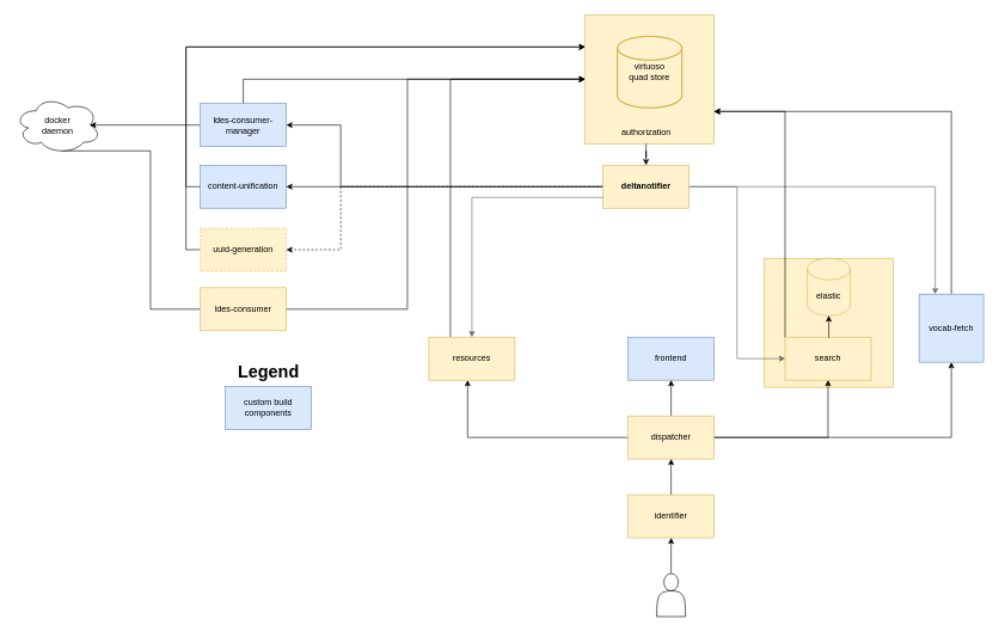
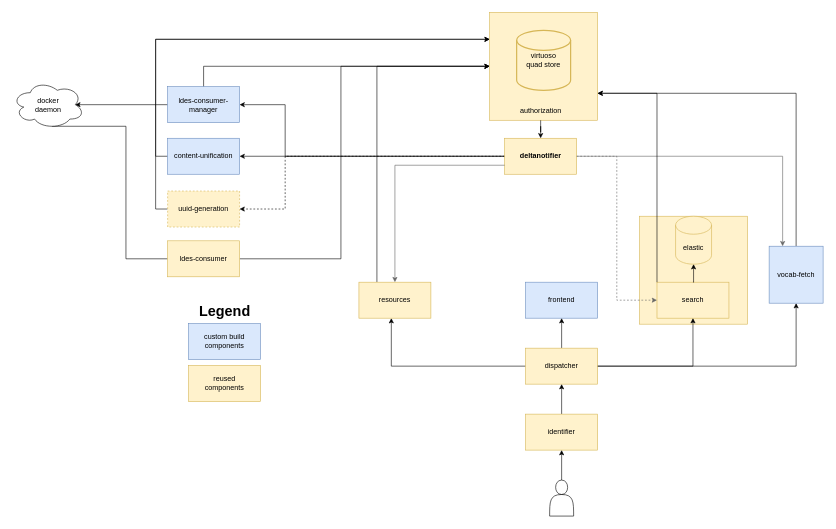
  <mxCell id="0" />
  <mxCell id="1" parent="0" />
  <mxCell id="2" value="" style="group" parent="1" vertex="1" connectable="0"><mxGeometry x="816" width="180" height="180" as="geometry" y="20" /></mxCell>
  <mxCell id="3" value="&lt;br&gt;mu-authorization" style="whiteSpace=wrap;html=1;aspect=fixed;fillColor=#fff2cc;strokeColor=#d6b656;" parent="2" vertex="1"><mxGeometry width="180" height="180" as="geometry" /></mxCell>
  <mxCell id="4" value="virtuoso&lt;br&gt;quad store" style="strokeWidth=2;html=1;shape=mxgraph.flowchart.database;whiteSpace=wrap;fillColor=#fff2cc;strokeColor=#d6b656;" parent="2" vertex="1"><mxGeometry x="45" y="30" width="90" height="100" as="geometry" /></mxCell>
  <mxCell id="5" value="&lt;span style=&quot;font-weight: normal;&quot;&gt;&lt;font style=&quot;font-size: 12px;&quot;&gt;authorization&lt;/font&gt;&lt;/span&gt;" style="text;strokeColor=none;fillColor=none;html=1;fontSize=24;fontStyle=1;verticalAlign=middle;align=center;" parent="2" vertex="1"><mxGeometry x="35" y="140" width="100" height="40" as="geometry" /></mxCell>
  <mxCell id="6" style="edgeStyle=orthogonalEdgeStyle;rounded=0;orthogonalLoop=1;jettySize=auto;html=1;exitX=1;exitY=0.5;exitDx=0;exitDy=0;entryX=0.25;entryY=0;entryDx=0;entryDy=0;fillColor=#f5f5f5;strokeColor=#666666;" parent="1" source="10" target="31" edge="1"><mxGeometry relative="1" as="geometry" /></mxCell>
  <mxCell id="7" style="edgeStyle=orthogonalEdgeStyle;rounded=0;orthogonalLoop=1;jettySize=auto;html=1;exitX=0;exitY=0.5;exitDx=0;exitDy=0;" edge="1" parent="1" source="10" target="40"><mxGeometry relative="1" as="geometry" /></mxCell>
  <mxCell id="8" style="edgeStyle=orthogonalEdgeStyle;rounded=0;orthogonalLoop=1;jettySize=auto;html=1;exitX=0;exitY=0.5;exitDx=0;exitDy=0;entryX=1;entryY=0.5;entryDx=0;entryDy=0;dashed=1;" edge="1" parent="1" source="10" target="42"><mxGeometry relative="1" as="geometry"><Array as="points"><mxPoint x="475" y="260" /><mxPoint x="475" y="348" /></Array></mxGeometry></mxCell>
  <mxCell id="9" style="edgeStyle=orthogonalEdgeStyle;rounded=0;orthogonalLoop=1;jettySize=auto;html=1;exitX=0;exitY=0.5;exitDx=0;exitDy=0;entryX=1;entryY=0.5;entryDx=0;entryDy=0;" edge="1" parent="1" source="10" target="45"><mxGeometry relative="1" as="geometry"><Array as="points"><mxPoint x="475" y="260" /><mxPoint x="475" y="174" /></Array></mxGeometry></mxCell>
  <mxCell id="10" value="deltanotifier" style="rounded=0;whiteSpace=wrap;html=1;fillColor=#fff2cc;strokeColor=#d6b656;fontStyle=1" parent="1" vertex="1"><mxGeometry x="841" y="230" width="120" height="60" as="geometry" /></mxCell>
  <mxCell id="11" style="edgeStyle=orthogonalEdgeStyle;rounded=0;orthogonalLoop=1;jettySize=auto;html=1;exitX=0.5;exitY=1;exitDx=0;exitDy=0;" parent="1" source="5" target="10" edge="1"><mxGeometry relative="1" as="geometry" /></mxCell>
  <mxCell id="12" value="frontend" style="rounded=0;whiteSpace=wrap;html=1;fillColor=#dae8fc;strokeColor=#6c8ebf;" parent="1" vertex="1"><mxGeometry x="876" y="470" width="120" height="60" as="geometry" /></mxCell>
  <mxCell id="13" style="edgeStyle=orthogonalEdgeStyle;rounded=0;orthogonalLoop=1;jettySize=auto;html=1;exitX=0;exitY=0.5;exitDx=0;exitDy=0;entryX=0.45;entryY=1;entryDx=0;entryDy=0;entryPerimeter=0;" parent="1" source="16" target="38" edge="1"><mxGeometry relative="1" as="geometry"><mxPoint x="569" y="573" as="targetPoint" /></mxGeometry></mxCell>
  <mxCell id="14" style="edgeStyle=orthogonalEdgeStyle;rounded=0;orthogonalLoop=1;jettySize=auto;html=1;exitX=0.5;exitY=0;exitDx=0;exitDy=0;entryX=0.5;entryY=1;entryDx=0;entryDy=0;" parent="1" source="16" target="12" edge="1"><mxGeometry relative="1" as="geometry" /></mxCell>
  <mxCell id="15" style="edgeStyle=orthogonalEdgeStyle;rounded=0;orthogonalLoop=1;jettySize=auto;html=1;exitX=1;exitY=0.5;exitDx=0;exitDy=0;" parent="1" source="16" target="31" edge="1"><mxGeometry relative="1" as="geometry" /></mxCell>
  <mxCell id="16" value="dispatcher" style="rounded=0;whiteSpace=wrap;html=1;fillColor=#fff2cc;strokeColor=#d6b656;" parent="1" vertex="1"><mxGeometry x="876" y="580" width="120" height="60" as="geometry" /></mxCell>
  <mxCell id="17" style="edgeStyle=orthogonalEdgeStyle;rounded=0;orthogonalLoop=1;jettySize=auto;html=1;exitX=0.5;exitY=0;exitDx=0;exitDy=0;" parent="1" source="18" target="16" edge="1"><mxGeometry relative="1" as="geometry" /></mxCell>
  <mxCell id="18" value="identifier" style="rounded=0;whiteSpace=wrap;html=1;fillColor=#fff2cc;strokeColor=#d6b656;" parent="1" vertex="1"><mxGeometry x="876" y="690" width="120" height="60" as="geometry" /></mxCell>
  <mxCell id="19" style="edgeStyle=orthogonalEdgeStyle;rounded=0;orthogonalLoop=1;jettySize=auto;html=1;exitX=0.5;exitY=0;exitDx=0;exitDy=0;entryX=0.5;entryY=1;entryDx=0;entryDy=0;" parent="1" source="20" target="18" edge="1"><mxGeometry relative="1" as="geometry" /></mxCell>
  <mxCell id="20" value="" style="shape=actor;whiteSpace=wrap;html=1;" parent="1" vertex="1"><mxGeometry x="916" y="800" width="40" height="60" as="geometry" /></mxCell>
  <mxCell id="21" value="" style="group" parent="1" vertex="1" connectable="0"><mxGeometry x="1066" y="360" width="180" height="180" as="geometry" /></mxCell>
  <mxCell id="22" value="" style="whiteSpace=wrap;html=1;aspect=fixed;fillColor=#fff2cc;strokeColor=#d6b656;" parent="21" vertex="1"><mxGeometry width="180" height="180" as="geometry" /></mxCell>
  <mxCell id="23" value="" style="group" parent="21" vertex="1" connectable="0"><mxGeometry x="29" y="20" width="120" height="150" as="geometry" /></mxCell>
  <mxCell id="24" value="search" style="rounded=0;whiteSpace=wrap;html=1;fillColor=#fff2cc;strokeColor=#d6b656;" parent="23" vertex="1"><mxGeometry y="90" width="120" height="60" as="geometry" /></mxCell>
  <mxCell id="25" value="elastic" style="shape=cylinder3;whiteSpace=wrap;html=1;boundedLbl=1;backgroundOutline=1;size=15;fillColor=#fff2cc;strokeColor=#d6b656;" parent="21" vertex="1"><mxGeometry x="60" width="60" height="80" as="geometry" /></mxCell>
  <mxCell id="26" style="edgeStyle=orthogonalEdgeStyle;rounded=0;orthogonalLoop=1;jettySize=auto;html=1;exitX=0.5;exitY=0;exitDx=0;exitDy=0;entryX=0.5;entryY=1;entryDx=0;entryDy=0;entryPerimeter=0;" parent="21" source="24" target="25" edge="1"><mxGeometry relative="1" as="geometry"><mxPoint x="59" y="80" as="targetPoint" /></mxGeometry></mxCell>
- <mxCell id="27" style="edgeStyle=orthogonalEdgeStyle;rounded=0;orthogonalLoop=1;jettySize=auto;html=1;exitX=1;exitY=0.5;exitDx=0;exitDy=0;entryX=0;entryY=0.5;entryDx=0;entryDy=0;fillColor=#f5f5f5;strokeColor=#666666;" parent="1" source="10" target="24" edge="1"><mxGeometry relative="1" as="geometry" /></mxCell>
+ <mxCell id="27" style="edgeStyle=orthogonalEdgeStyle;rounded=0;orthogonalLoop=1;jettySize=auto;html=1;exitX=1;exitY=0.5;exitDx=0;exitDy=0;entryX=0;entryY=0.5;entryDx=0;entryDy=0;fillColor=#f5f5f5;strokeColor=#666666;dashed=1;" parent="1" source="10" target="24" edge="1"><mxGeometry relative="1" as="geometry" /></mxCell>
  <mxCell id="28" style="edgeStyle=orthogonalEdgeStyle;rounded=0;orthogonalLoop=1;jettySize=auto;html=1;exitX=0;exitY=0.75;exitDx=0;exitDy=0;entryX=0.5;entryY=0;entryDx=0;entryDy=0;fillColor=#f5f5f5;strokeColor=#666666;" parent="1" source="10" target="38" edge="1"><mxGeometry relative="1" as="geometry"><mxPoint x="345" y="326" as="targetPoint" /></mxGeometry></mxCell>
  <mxCell id="29" style="edgeStyle=orthogonalEdgeStyle;rounded=0;orthogonalLoop=1;jettySize=auto;html=1;exitX=1;exitY=0.5;exitDx=0;exitDy=0;" parent="1" source="16" target="24" edge="1"><mxGeometry relative="1" as="geometry" /></mxCell>
  <mxCell id="30" style="edgeStyle=orthogonalEdgeStyle;rounded=0;orthogonalLoop=1;jettySize=auto;html=1;exitX=0.5;exitY=0;exitDx=0;exitDy=0;entryX=1;entryY=0.75;entryDx=0;entryDy=0;" parent="1" source="31" target="3" edge="1"><mxGeometry relative="1" as="geometry" /></mxCell>
  <mxCell id="31" value="vocab-fetch" style="rounded=0;whiteSpace=wrap;html=1;fillColor=#dae8fc;strokeColor=#6c8ebf;" parent="1" vertex="1"><mxGeometry x="1282" y="410" width="90" height="95" as="geometry" /></mxCell>
  <mxCell id="32" style="edgeStyle=orthogonalEdgeStyle;rounded=0;orthogonalLoop=1;jettySize=auto;html=1;exitX=0;exitY=0;exitDx=0;exitDy=0;entryX=1;entryY=0.75;entryDx=0;entryDy=0;" parent="1" source="24" target="3" edge="1"><mxGeometry relative="1" as="geometry" /></mxCell>
  <mxCell id="33" value="" style="group" parent="1" vertex="1" connectable="0"><mxGeometry x="314" y="499" width="120" height="170" as="geometry" /></mxCell>
+ <mxCell id="34" value="reused&lt;br&gt;components" style="rounded=0;whiteSpace=wrap;html=1;fillColor=#fff2cc;strokeColor=#d6b656;" parent="33" vertex="1"><mxGeometry y="110" width="120" height="60" as="geometry" /></mxCell>
  <mxCell id="35" value="custom build components" style="rounded=0;whiteSpace=wrap;html=1;fillColor=#dae8fc;strokeColor=#6c8ebf;" parent="33" vertex="1"><mxGeometry y="40" width="120" height="60" as="geometry" /></mxCell>
  <mxCell id="36" value="Legend" style="text;strokeColor=none;fillColor=none;html=1;fontSize=24;fontStyle=1;verticalAlign=middle;align=center;" parent="33" vertex="1"><mxGeometry x="10" width="100" height="40" as="geometry" /></mxCell>
  <mxCell id="37" style="edgeStyle=orthogonalEdgeStyle;rounded=0;orthogonalLoop=1;jettySize=auto;html=1;exitX=0.25;exitY=0;exitDx=0;exitDy=0;entryX=0;entryY=0.5;entryDx=0;entryDy=0;" edge="1" parent="1" source="38" target="3"><mxGeometry relative="1" as="geometry" /></mxCell>
  <mxCell id="38" value="resources" style="rounded=0;whiteSpace=wrap;html=1;fillColor=#fff2cc;strokeColor=#d6b656;" vertex="1" parent="1"><mxGeometry x="598" y="470" width="120" height="60" as="geometry" /></mxCell>
  <mxCell id="39" style="edgeStyle=orthogonalEdgeStyle;rounded=0;orthogonalLoop=1;jettySize=auto;html=1;exitX=0;exitY=0.5;exitDx=0;exitDy=0;entryX=0;entryY=0.25;entryDx=0;entryDy=0;" edge="1" parent="1" source="40" target="3"><mxGeometry relative="1" as="geometry" /></mxCell>
  <mxCell id="40" value="content-unification" style="rounded=0;whiteSpace=wrap;html=1;fillColor=#dae8fc;strokeColor=#6c8ebf;" vertex="1" parent="1"><mxGeometry x="279" y="230" width="120" height="60" as="geometry" /></mxCell>
  <mxCell id="41" style="edgeStyle=orthogonalEdgeStyle;rounded=0;orthogonalLoop=1;jettySize=auto;html=1;exitX=0;exitY=0.5;exitDx=0;exitDy=0;entryX=0;entryY=0.25;entryDx=0;entryDy=0;" edge="1" parent="1" source="42" target="3"><mxGeometry relative="1" as="geometry" /></mxCell>
  <mxCell id="42" value="uuid-generation" style="rounded=0;whiteSpace=wrap;html=1;fillColor=#fff2cc;strokeColor=#d6b656;dashed=1;" vertex="1" parent="1"><mxGeometry x="279" y="318" width="120" height="60" as="geometry" /></mxCell>
  <mxCell id="43" style="edgeStyle=orthogonalEdgeStyle;rounded=0;orthogonalLoop=1;jettySize=auto;html=1;exitX=0;exitY=0.5;exitDx=0;exitDy=0;entryX=0.875;entryY=0.5;entryDx=0;entryDy=0;entryPerimeter=0;" edge="1" parent="1" source="45" target="47"><mxGeometry relative="1" as="geometry" /></mxCell>
  <mxCell id="44" style="edgeStyle=orthogonalEdgeStyle;rounded=0;orthogonalLoop=1;jettySize=auto;html=1;exitX=0.5;exitY=0;exitDx=0;exitDy=0;entryX=0;entryY=0.5;entryDx=0;entryDy=0;" edge="1" parent="1" source="45" target="3"><mxGeometry relative="1" as="geometry" /></mxCell>
  <mxCell id="45" value="ldes-consumer-manager" style="rounded=0;whiteSpace=wrap;html=1;fillColor=#dae8fc;strokeColor=#6c8ebf;" vertex="1" parent="1"><mxGeometry x="279" y="144" width="120" height="60" as="geometry" /></mxCell>
  <mxCell id="46" style="edgeStyle=orthogonalEdgeStyle;rounded=0;orthogonalLoop=1;jettySize=auto;html=1;exitX=0.55;exitY=0.95;exitDx=0;exitDy=0;exitPerimeter=0;entryX=0;entryY=0.5;entryDx=0;entryDy=0;endArrow=none;" edge="1" parent="1" source="47" target="49"><mxGeometry relative="1" as="geometry" /></mxCell>
  <mxCell id="47" value="docker&lt;br&gt;daemon" style="ellipse;shape=cloud;whiteSpace=wrap;html=1;" vertex="1" parent="1"><mxGeometry x="20" y="134" width="120" height="80" as="geometry" /></mxCell>
  <mxCell id="48" style="edgeStyle=orthogonalEdgeStyle;rounded=0;orthogonalLoop=1;jettySize=auto;html=1;exitX=1;exitY=0.5;exitDx=0;exitDy=0;entryX=0;entryY=0.5;entryDx=0;entryDy=0;" edge="1" parent="1" source="49" target="3"><mxGeometry relative="1" as="geometry"><Array as="points"><mxPoint x="568" y="431" /><mxPoint x="568" y="110" /></Array></mxGeometry></mxCell>
  <mxCell id="49" value="ldes-consumer" style="rounded=0;whiteSpace=wrap;html=1;fillColor=#fff2cc;strokeColor=#d6b656;" vertex="1" parent="1"><mxGeometry x="279" y="401" width="120" height="60" as="geometry" /></mxCell>
